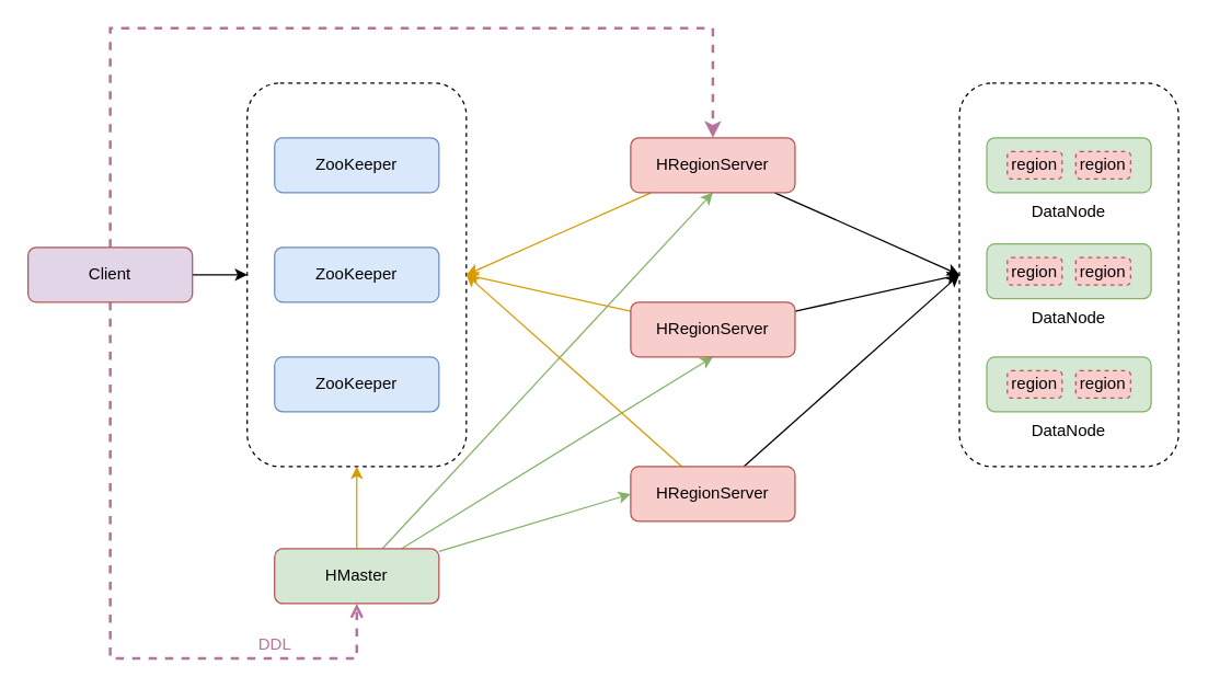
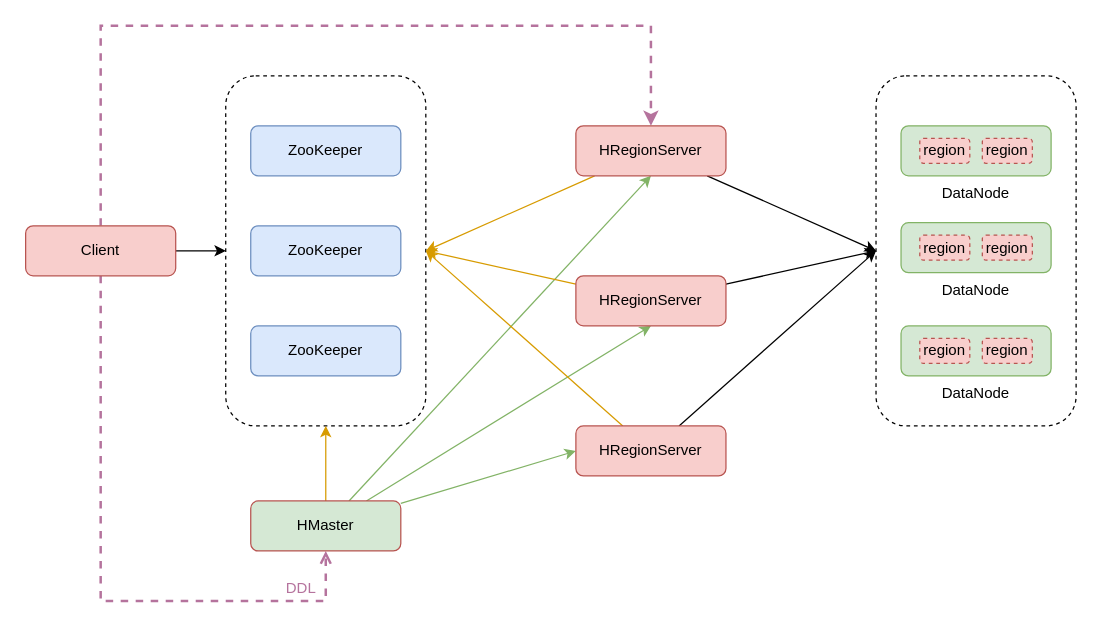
  <mxCell id="0" />
  <mxCell id="1" parent="0" />
  <mxCell id="2" style="edgeStyle=orthogonalEdgeStyle;rounded=0;orthogonalLoop=1;jettySize=auto;html=1;entryX=0;entryY=0.5;entryDx=0;entryDy=0;" edge="1" parent="1" source="5" target="6"><mxGeometry relative="1" as="geometry" /></mxCell>
  <mxCell id="3" style="edgeStyle=orthogonalEdgeStyle;rounded=0;orthogonalLoop=1;jettySize=auto;html=1;entryX=0.5;entryY=0;entryDx=0;entryDy=0;dashed=1;fillColor=#e1d5e7;strokeColor=#B5739D;strokeWidth=2;" edge="1" parent="1" source="5" target="17"><mxGeometry relative="1" as="geometry"><Array as="points"><mxPoint x="80" y="20" /><mxPoint x="520" y="20" /></Array></mxGeometry></mxCell>
  <mxCell id="4" style="edgeStyle=orthogonalEdgeStyle;rounded=0;orthogonalLoop=1;jettySize=auto;html=1;entryX=0.5;entryY=1;entryDx=0;entryDy=0;dashed=1;fillColor=#e1d5e7;strokeColor=#B5739D;strokeWidth=2;endArrow=open;" edge="1" parent="1" source="5" target="14"><mxGeometry relative="1" as="geometry"><Array as="points"><mxPoint x="80" y="480" /><mxPoint x="260" y="480" /></Array></mxGeometry></mxCell>
- <mxCell id="5" value="Client" style="rounded=1;whiteSpace=wrap;html=1;fillColor=#e1d5e7;strokeColor=#b85450;" vertex="1" parent="1"><mxGeometry x="20" y="180" width="120" height="40" as="geometry" /></mxCell>
+ <mxCell id="5" value="Client" style="rounded=1;whiteSpace=wrap;html=1;fillColor=#f8cecc;strokeColor=#b85450;" vertex="1" parent="1"><mxGeometry x="20" y="180" width="120" height="40" as="geometry" /></mxCell>
  <mxCell id="6" value="" style="rounded=1;whiteSpace=wrap;html=1;dashed=1;" vertex="1" parent="1"><mxGeometry x="180" y="60" width="160" height="280" as="geometry" /></mxCell>
  <mxCell id="7" value="ZooKeeper" style="rounded=1;whiteSpace=wrap;html=1;fillColor=#dae8fc;strokeColor=#6c8ebf;" vertex="1" parent="1"><mxGeometry x="200" y="100" width="120" height="40" as="geometry" /></mxCell>
  <mxCell id="8" value="ZooKeeper" style="rounded=1;whiteSpace=wrap;html=1;fillColor=#dae8fc;strokeColor=#6c8ebf;" vertex="1" parent="1"><mxGeometry x="200" y="180" width="120" height="40" as="geometry" /></mxCell>
  <mxCell id="9" value="ZooKeeper" style="rounded=1;whiteSpace=wrap;html=1;fillColor=#dae8fc;strokeColor=#6c8ebf;" vertex="1" parent="1"><mxGeometry x="200" y="260" width="120" height="40" as="geometry" /></mxCell>
  <mxCell id="10" style="edgeStyle=orthogonalEdgeStyle;rounded=0;orthogonalLoop=1;jettySize=auto;html=1;entryX=0.5;entryY=1;entryDx=0;entryDy=0;fillColor=#ffe6cc;strokeColor=#d79b00;" edge="1" parent="1" source="14" target="6"><mxGeometry relative="1" as="geometry" /></mxCell>
  <mxCell id="11" style="edgeStyle=none;rounded=0;orthogonalLoop=1;jettySize=auto;html=1;entryX=0.5;entryY=1;entryDx=0;entryDy=0;fillColor=#d5e8d4;strokeColor=#82b366;" edge="1" parent="1" source="14" target="17"><mxGeometry relative="1" as="geometry" /></mxCell>
  <mxCell id="12" style="edgeStyle=none;rounded=0;orthogonalLoop=1;jettySize=auto;html=1;entryX=0.5;entryY=1;entryDx=0;entryDy=0;fillColor=#d5e8d4;strokeColor=#82b366;" edge="1" parent="1" source="14" target="20"><mxGeometry relative="1" as="geometry" /></mxCell>
  <mxCell id="13" style="edgeStyle=none;rounded=0;orthogonalLoop=1;jettySize=auto;html=1;entryX=0;entryY=0.5;entryDx=0;entryDy=0;fillColor=#d5e8d4;strokeColor=#82b366;" edge="1" parent="1" source="14" target="23"><mxGeometry relative="1" as="geometry" /></mxCell>
  <mxCell id="14" value="HMaster" style="rounded=1;whiteSpace=wrap;html=1;fillColor=#d5e8d4;strokeColor=#b85450;" vertex="1" parent="1"><mxGeometry x="200" y="400" width="120" height="40" as="geometry" /></mxCell>
  <mxCell id="15" style="edgeStyle=none;rounded=0;orthogonalLoop=1;jettySize=auto;html=1;entryX=1;entryY=0.5;entryDx=0;entryDy=0;fillColor=#ffe6cc;strokeColor=#d79b00;" edge="1" parent="1" source="17" target="6"><mxGeometry relative="1" as="geometry" /></mxCell>
  <mxCell id="16" style="edgeStyle=none;rounded=0;orthogonalLoop=1;jettySize=auto;html=1;entryX=0;entryY=0.5;entryDx=0;entryDy=0;" edge="1" parent="1" source="17" target="24"><mxGeometry relative="1" as="geometry" /></mxCell>
  <mxCell id="17" value="HRegionServer" style="rounded=1;whiteSpace=wrap;html=1;fillColor=#f8cecc;strokeColor=#b85450;" vertex="1" parent="1"><mxGeometry x="460" y="100" width="120" height="40" as="geometry" /></mxCell>
  <mxCell id="18" style="edgeStyle=none;rounded=0;orthogonalLoop=1;jettySize=auto;html=1;entryX=1;entryY=0.5;entryDx=0;entryDy=0;fillColor=#ffe6cc;strokeColor=#d79b00;" edge="1" parent="1" source="20" target="6"><mxGeometry relative="1" as="geometry" /></mxCell>
  <mxCell id="19" style="edgeStyle=none;rounded=0;orthogonalLoop=1;jettySize=auto;html=1;" edge="1" parent="1" source="20"><mxGeometry relative="1" as="geometry"><mxPoint x="700" y="200" as="targetPoint" /></mxGeometry></mxCell>
  <mxCell id="20" value="HRegionServer" style="rounded=1;whiteSpace=wrap;html=1;fillColor=#f8cecc;strokeColor=#b85450;" vertex="1" parent="1"><mxGeometry x="460" y="220" width="120" height="40" as="geometry" /></mxCell>
  <mxCell id="21" style="edgeStyle=none;rounded=0;orthogonalLoop=1;jettySize=auto;html=1;entryX=1;entryY=0.5;entryDx=0;entryDy=0;fillColor=#ffe6cc;strokeColor=#d79b00;" edge="1" parent="1" source="23" target="6"><mxGeometry relative="1" as="geometry" /></mxCell>
  <mxCell id="22" style="edgeStyle=none;rounded=0;orthogonalLoop=1;jettySize=auto;html=1;entryX=0;entryY=0.5;entryDx=0;entryDy=0;" edge="1" parent="1" source="23" target="24"><mxGeometry relative="1" as="geometry" /></mxCell>
  <mxCell id="23" value="HRegionServer" style="rounded=1;whiteSpace=wrap;html=1;fillColor=#f8cecc;strokeColor=#b85450;" vertex="1" parent="1"><mxGeometry x="460" y="340" width="120" height="40" as="geometry" /></mxCell>
  <mxCell id="24" value="" style="rounded=1;whiteSpace=wrap;html=1;dashed=1;" vertex="1" parent="1"><mxGeometry x="700" y="60" width="160" height="280" as="geometry" /></mxCell>
  <mxCell id="25" value="DataNode" style="rounded=1;whiteSpace=wrap;html=1;labelPosition=center;verticalLabelPosition=bottom;align=center;verticalAlign=top;fillColor=#d5e8d4;strokeColor=#82b366;" vertex="1" parent="1"><mxGeometry x="720" y="100" width="120" height="40" as="geometry" /></mxCell>
  <mxCell id="26" value="DataNode" style="rounded=1;whiteSpace=wrap;html=1;labelPosition=center;verticalLabelPosition=bottom;align=center;verticalAlign=top;fillColor=#d5e8d4;strokeColor=#82b366;" vertex="1" parent="1"><mxGeometry x="720" y="177.5" width="120" height="40" as="geometry" /></mxCell>
  <mxCell id="27" value="DataNode" style="rounded=1;whiteSpace=wrap;html=1;labelPosition=center;verticalLabelPosition=bottom;align=center;verticalAlign=top;fillColor=#d5e8d4;strokeColor=#82b366;" vertex="1" parent="1"><mxGeometry x="720" y="260" width="120" height="40" as="geometry" /></mxCell>
- <mxCell id="28" value="&lt;font color=&quot;#b5739d&quot;&gt;DDL&lt;/font&gt;" style="text;html=1;align=center;verticalAlign=middle;resizable=0;points=[];;autosize=1;" vertex="1" parent="1"><mxGeometry x="180" y="460" width="40" height="20" as="geometry" /></mxCell>
+ <mxCell id="28" value="&lt;font color=&quot;#b5739d&quot;&gt;DDL&lt;/font&gt;" style="text;html=1;align=center;verticalAlign=middle;resizable=0;points=[];;autosize=1;" vertex="1" parent="1"><mxGeometry x="220" y="460" width="40" height="20" as="geometry" /></mxCell>
  <mxCell id="29" value="region" style="rounded=1;whiteSpace=wrap;html=1;dashed=1;fillColor=#f8cecc;strokeColor=#b85450;" vertex="1" parent="1"><mxGeometry x="735" y="110" width="40" height="20" as="geometry" /></mxCell>
  <mxCell id="30" value="region" style="rounded=1;whiteSpace=wrap;html=1;dashed=1;fillColor=#f8cecc;strokeColor=#b85450;" vertex="1" parent="1"><mxGeometry x="785" y="110" width="40" height="20" as="geometry" /></mxCell>
  <mxCell id="31" value="region" style="rounded=1;whiteSpace=wrap;html=1;dashed=1;fillColor=#f8cecc;strokeColor=#b85450;" vertex="1" parent="1"><mxGeometry x="735" y="187.5" width="40" height="20" as="geometry" /></mxCell>
  <mxCell id="32" value="region" style="rounded=1;whiteSpace=wrap;html=1;dashed=1;fillColor=#f8cecc;strokeColor=#b85450;" vertex="1" parent="1"><mxGeometry x="785" y="187.5" width="40" height="20" as="geometry" /></mxCell>
  <mxCell id="33" value="region" style="rounded=1;whiteSpace=wrap;html=1;dashed=1;fillColor=#f8cecc;strokeColor=#b85450;" vertex="1" parent="1"><mxGeometry x="735" y="270" width="40" height="20" as="geometry" /></mxCell>
  <mxCell id="34" value="region" style="rounded=1;whiteSpace=wrap;html=1;dashed=1;fillColor=#f8cecc;strokeColor=#b85450;" vertex="1" parent="1"><mxGeometry x="785" y="270" width="40" height="20" as="geometry" /></mxCell>
